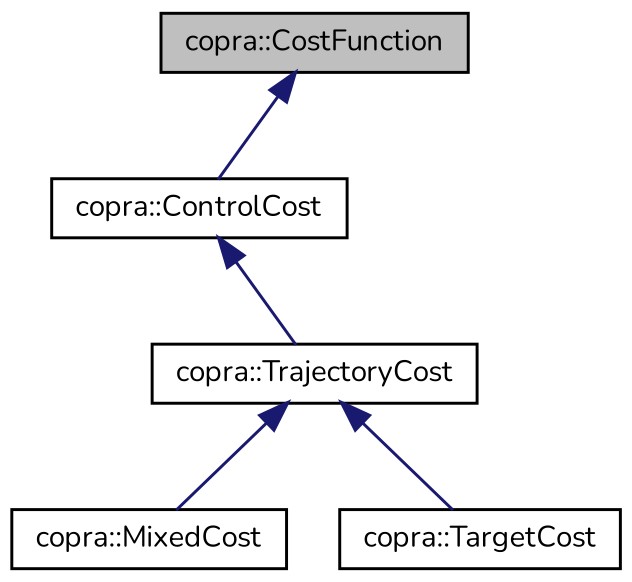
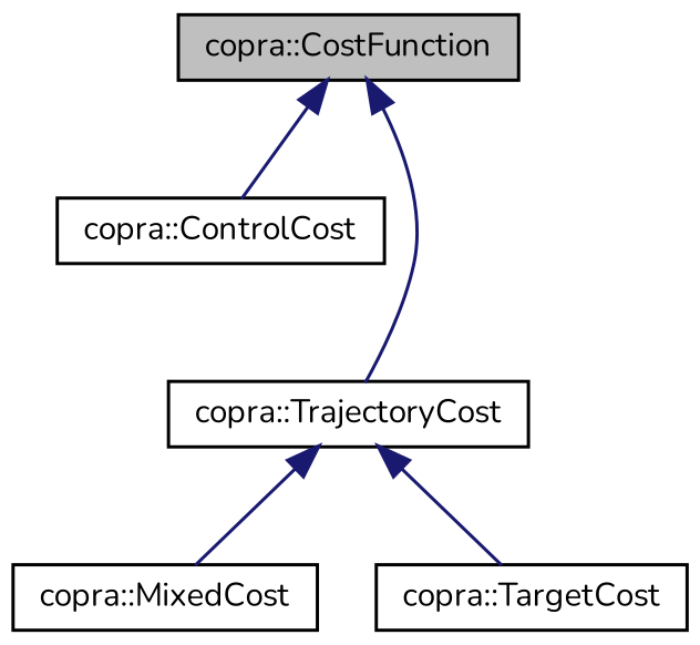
  digraph {
    fontname=Nunito
    node [color=black fillcolor=white fontname=Nunito fontsize=10 shape=record style=filled]
    edge [color=midnightblue dir=back fontname=Nunito fontsize=10 labelfontname=Helvetica labelfontsize=10 style=solid]
    n1 [fillcolor=grey75 fontcolor=black height=0.2 label="copra::CostFunction" width=0.4]
    n2 [height=0.2 label="copra::ControlCost" width=0.4]
    n3 [height=0.2 label="copra::TrajectoryCost" width=0.4]
    n4 [height=0.2 label="copra::MixedCost" width=0.4]
    n5 [height=0.2 label="copra::TargetCost" width=0.4]
    n1 -> n2
-   n2 -> n3
+   n1 -> n3
    n3 -> n4
    n3 -> n5
  }
